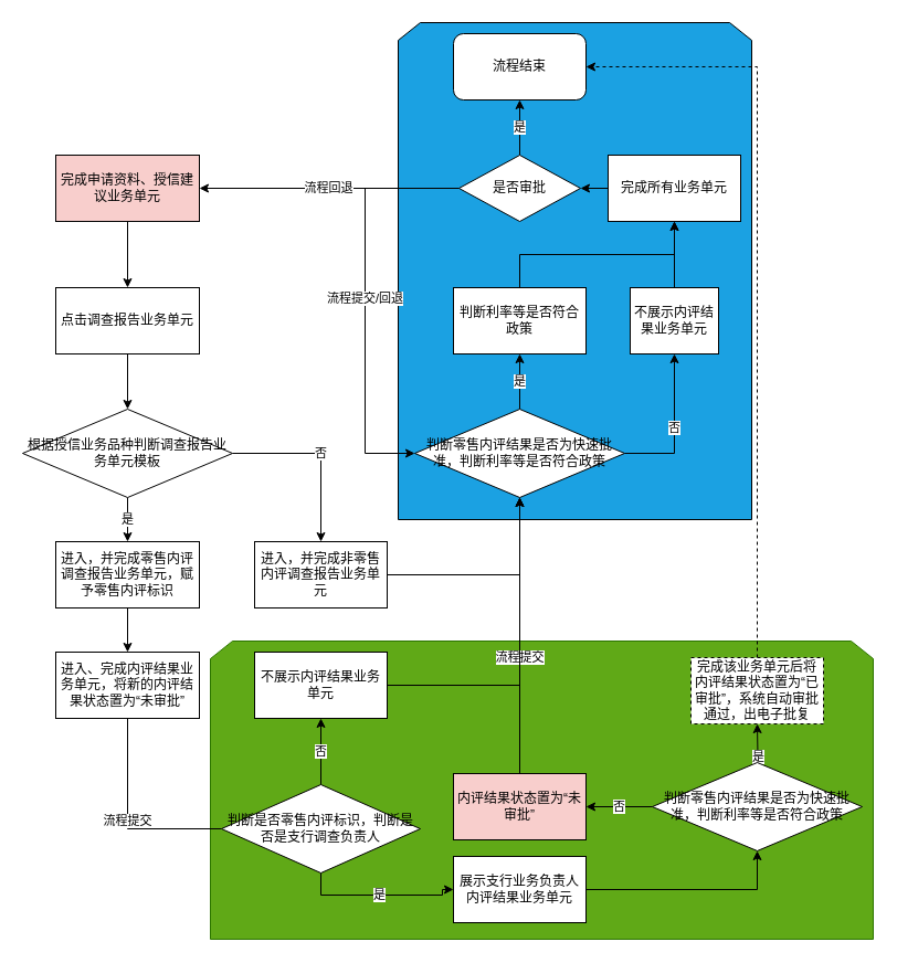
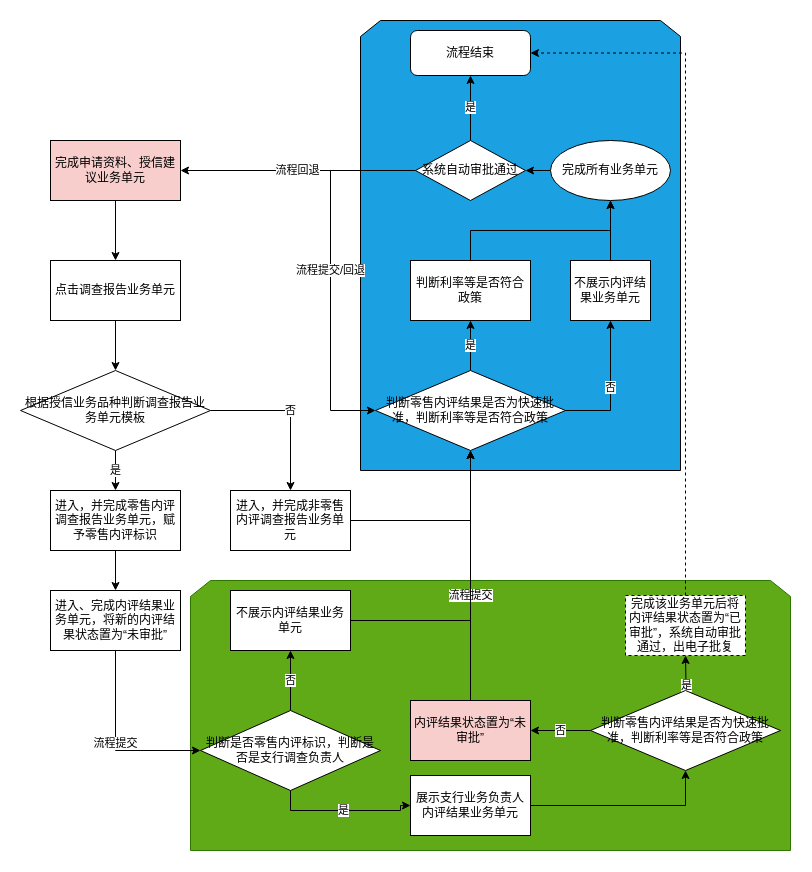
  <mxCell id="0" />
  <mxCell id="1" parent="0" />
  <mxCell id="2" value="" style="shape=loopLimit;whiteSpace=wrap;html=1;strokeColor=#2D7600;strokeWidth=1;fillColor=#60a917;fontColor=#ffffff;" vertex="1" parent="1"><mxGeometry x="190" y="580" width="600" height="270" as="geometry" /></mxCell>
  <mxCell id="3" value="" style="shape=loopLimit;whiteSpace=wrap;html=1;textOpacity=0;fillColor=#1ba1e2;strokeColor=#000000;fontColor=#ffffff;strokeWidth=1;" vertex="1" parent="1"><mxGeometry x="360" width="320" height="450" as="geometry" y="20" /></mxCell>
  <mxCell id="4" value="" style="edgeStyle=orthogonalEdgeStyle;rounded=0;orthogonalLoop=1;jettySize=auto;html=1;" edge="1" parent="1" source="5" target="7"><mxGeometry relative="1" as="geometry" /></mxCell>
  <mxCell id="5" value="完成申请资料、授信建议业务单元" style="rounded=0;whiteSpace=wrap;html=1;fillColor=#f8cecc;" vertex="1" parent="1"><mxGeometry x="50" y="140" width="130" height="60" as="geometry" /></mxCell>
  <mxCell id="6" value="" style="edgeStyle=orthogonalEdgeStyle;rounded=0;orthogonalLoop=1;jettySize=auto;html=1;" edge="1" parent="1" source="7" target="10"><mxGeometry relative="1" as="geometry" /></mxCell>
  <mxCell id="7" value="点击调查报告业务单元" style="rounded=0;whiteSpace=wrap;html=1;" vertex="1" parent="1"><mxGeometry x="50" y="260" width="130" height="60" as="geometry" /></mxCell>
  <mxCell id="8" value="是&lt;br&gt;" style="edgeStyle=orthogonalEdgeStyle;rounded=0;orthogonalLoop=1;jettySize=auto;html=1;" edge="1" parent="1" source="10" target="12"><mxGeometry relative="1" as="geometry" /></mxCell>
  <mxCell id="9" value="否" style="edgeStyle=orthogonalEdgeStyle;rounded=0;orthogonalLoop=1;jettySize=auto;html=1;entryX=0.5;entryY=0;entryDx=0;entryDy=0;" edge="1" parent="1" source="10" target="31"><mxGeometry relative="1" as="geometry"><Array as="points"><mxPoint x="290" y="410" /></Array></mxGeometry></mxCell>
  <mxCell id="10" value="根据授信业务品种判断调查报告业务单元模板" style="rhombus;whiteSpace=wrap;html=1;" vertex="1" parent="1"><mxGeometry y="370" width="190" height="80" as="geometry" x="20" /></mxCell>
  <mxCell id="11" value="" style="edgeStyle=orthogonalEdgeStyle;rounded=0;orthogonalLoop=1;jettySize=auto;html=1;" edge="1" parent="1" source="12" target="14"><mxGeometry relative="1" as="geometry" /></mxCell>
  <mxCell id="12" value="进入，并完成零售内评调查报告业务单元，赋予零售内评标识" style="rounded=0;whiteSpace=wrap;html=1;" vertex="1" parent="1"><mxGeometry x="50" y="490" width="130" height="60" as="geometry" /></mxCell>
- <mxCell id="13" value="流程提交" style="edgeStyle=orthogonalEdgeStyle;rounded=0;orthogonalLoop=1;jettySize=auto;html=1;entryX=0;entryY=0.5;entryDx=0;entryDy=0;exitX=0.5;exitY=1;exitDx=0;exitDy=0;endArrow=none;" edge="1" parent="1" source="14" target="17"><mxGeometry relative="1" as="geometry"><mxPoint x="260" y="640" as="targetPoint" /></mxGeometry></mxCell>
+ <mxCell id="13" value="流程提交" style="edgeStyle=orthogonalEdgeStyle;rounded=0;orthogonalLoop=1;jettySize=auto;html=1;entryX=0;entryY=0.5;entryDx=0;entryDy=0;exitX=0.5;exitY=1;exitDx=0;exitDy=0;" edge="1" parent="1" source="14" target="17"><mxGeometry relative="1" as="geometry"><mxPoint x="260" y="640" as="targetPoint" /></mxGeometry></mxCell>
  <mxCell id="14" value="进入、完成内评结果业务单元，将新的内评结果状态置为“未审批”" style="rounded=0;whiteSpace=wrap;html=1;" vertex="1" parent="1"><mxGeometry x="50" y="590" width="130" height="60" as="geometry" /></mxCell>
  <mxCell id="15" value="是" style="edgeStyle=orthogonalEdgeStyle;rounded=0;orthogonalLoop=1;jettySize=auto;html=1;exitX=0.5;exitY=1;exitDx=0;exitDy=0;entryX=0;entryY=0.5;entryDx=0;entryDy=0;" edge="1" parent="1" source="17" target="23"><mxGeometry relative="1" as="geometry" /></mxCell>
  <mxCell id="16" value="否" style="edgeStyle=orthogonalEdgeStyle;rounded=0;orthogonalLoop=1;jettySize=auto;html=1;exitX=0.5;exitY=0;exitDx=0;exitDy=0;entryX=0.5;entryY=1;entryDx=0;entryDy=0;" edge="1" parent="1" source="17" target="21"><mxGeometry relative="1" as="geometry" /></mxCell>
  <mxCell id="17" value="判断是否零售内评标识，判断是否是支行调查负责人" style="rhombus;whiteSpace=wrap;html=1;" vertex="1" parent="1"><mxGeometry x="200" y="710" width="180" height="80" as="geometry" /></mxCell>
  <mxCell id="18" style="edgeStyle=orthogonalEdgeStyle;rounded=0;orthogonalLoop=1;jettySize=auto;html=1;exitX=0.5;exitY=0;exitDx=0;exitDy=0;entryX=0.5;entryY=1;entryDx=0;entryDy=0;" edge="1" parent="1" source="19" target="40"><mxGeometry relative="1" as="geometry" /></mxCell>
  <mxCell id="19" value="不展示内评结果业务单元" style="rounded=0;whiteSpace=wrap;html=1;" vertex="1" parent="1"><mxGeometry x="570" y="260" width="80" height="60" as="geometry" /></mxCell>
  <mxCell id="20" value="流程提交" style="edgeStyle=orthogonalEdgeStyle;rounded=0;orthogonalLoop=1;jettySize=auto;html=1;entryX=0.5;entryY=1;entryDx=0;entryDy=0;exitX=1;exitY=0.5;exitDx=0;exitDy=0;" edge="1" parent="1" source="21" target="34"><mxGeometry relative="1" as="geometry"><mxPoint x="360" y="590" as="targetPoint" /></mxGeometry></mxCell>
  <mxCell id="21" value="不展示内评结果业务单元" style="rounded=0;whiteSpace=wrap;html=1;" vertex="1" parent="1"><mxGeometry x="230" y="590" width="120" height="60" as="geometry" /></mxCell>
  <mxCell id="22" value="" style="edgeStyle=orthogonalEdgeStyle;rounded=0;orthogonalLoop=1;jettySize=auto;html=1;entryX=0.5;entryY=1;entryDx=0;entryDy=0;exitX=1;exitY=0.5;exitDx=0;exitDy=0;" edge="1" parent="1" source="23" target="26"><mxGeometry relative="1" as="geometry"><mxPoint x="740" y="695" as="targetPoint" /></mxGeometry></mxCell>
  <mxCell id="23" value="展示支行业务负责人内评结果业务单元" style="rounded=0;whiteSpace=wrap;html=1;" vertex="1" parent="1"><mxGeometry x="410" y="775" width="120" height="60" as="geometry" /></mxCell>
  <mxCell id="24" value="是" style="edgeStyle=orthogonalEdgeStyle;rounded=0;orthogonalLoop=1;jettySize=auto;html=1;exitX=0.5;exitY=0;exitDx=0;exitDy=0;" edge="1" parent="1" target="28"><mxGeometry relative="1" as="geometry"><mxPoint x="685" y="715" as="sourcePoint" /></mxGeometry></mxCell>
  <mxCell id="25" value="否" style="edgeStyle=orthogonalEdgeStyle;rounded=0;orthogonalLoop=1;jettySize=auto;html=1;entryX=1;entryY=0.5;entryDx=0;entryDy=0;" edge="1" parent="1" source="26" target="36"><mxGeometry relative="1" as="geometry"><mxPoint x="565" y="655" as="targetPoint" /></mxGeometry></mxCell>
  <mxCell id="26" value="判断零售内评结果是否为快速批准，判断利率等是否符合政策" style="rhombus;whiteSpace=wrap;html=1;" vertex="1" parent="1"><mxGeometry x="590" y="690" width="190" height="80" as="geometry" /></mxCell>
  <mxCell id="27" style="edgeStyle=orthogonalEdgeStyle;rounded=0;orthogonalLoop=1;jettySize=auto;html=1;exitX=0.5;exitY=0;exitDx=0;exitDy=0;entryX=1;entryY=0.5;entryDx=0;entryDy=0;dashed=1;" edge="1" parent="1" source="28" target="29"><mxGeometry relative="1" as="geometry" /></mxCell>
  <mxCell id="28" value="完成该业务单元后将内评结果状态置为“已审批”，系统自动审批通过，出电子批复" style="rounded=0;whiteSpace=wrap;html=1;dashed=1;" vertex="1" parent="1"><mxGeometry x="625" y="595" width="120" height="60" as="geometry" /></mxCell>
- <mxCell id="29" value="流程结束" style="rounded=1;whiteSpace=wrap;html=1;" vertex="1" parent="1"><mxGeometry x="410" y="30" width="120" height="60" as="geometry" /></mxCell>
+ <mxCell id="29" value="流程结束" style="rounded=1;whiteSpace=wrap;html=1;" vertex="1" parent="1"><mxGeometry x="410" y="30" width="120" height="45" as="geometry" /></mxCell>
  <mxCell id="30" style="edgeStyle=orthogonalEdgeStyle;rounded=0;orthogonalLoop=1;jettySize=auto;html=1;exitX=1;exitY=0.5;exitDx=0;exitDy=0;entryX=0.5;entryY=1;entryDx=0;entryDy=0;" edge="1" parent="1" source="31" target="34"><mxGeometry relative="1" as="geometry" /></mxCell>
  <mxCell id="31" value="进入，并完成非零售内评调查报告业务单元" style="rounded=0;whiteSpace=wrap;html=1;" vertex="1" parent="1"><mxGeometry x="230" y="490" width="120" height="60" as="geometry" /></mxCell>
  <mxCell id="32" value="是" style="edgeStyle=orthogonalEdgeStyle;rounded=0;orthogonalLoop=1;jettySize=auto;html=1;exitX=0.5;exitY=0;exitDx=0;exitDy=0;entryX=0.5;entryY=1;entryDx=0;entryDy=0;" edge="1" parent="1" source="34" target="38"><mxGeometry relative="1" as="geometry" /></mxCell>
  <mxCell id="33" value="否" style="edgeStyle=orthogonalEdgeStyle;rounded=0;orthogonalLoop=1;jettySize=auto;html=1;exitX=1;exitY=0.5;exitDx=0;exitDy=0;entryX=0.5;entryY=1;entryDx=0;entryDy=0;" edge="1" parent="1" source="34" target="19"><mxGeometry relative="1" as="geometry" /></mxCell>
  <mxCell id="34" value="判断零售内评结果是否为快速批准，判断利率等是否符合政策" style="rhombus;whiteSpace=wrap;html=1;" vertex="1" parent="1"><mxGeometry x="375" y="370" width="190" height="80" as="geometry" /></mxCell>
  <mxCell id="35" style="edgeStyle=orthogonalEdgeStyle;rounded=0;orthogonalLoop=1;jettySize=auto;html=1;entryX=0.5;entryY=1;entryDx=0;entryDy=0;exitX=0.5;exitY=0;exitDx=0;exitDy=0;" edge="1" parent="1" source="36" target="34"><mxGeometry relative="1" as="geometry" /></mxCell>
  <mxCell id="36" value="内评结果状态置为“未审批”" style="rounded=0;whiteSpace=wrap;html=1;fillColor=#f8cecc;" vertex="1" parent="1"><mxGeometry x="410" y="700" width="120" height="60" as="geometry" /></mxCell>
  <mxCell id="37" style="edgeStyle=orthogonalEdgeStyle;rounded=0;orthogonalLoop=1;jettySize=auto;html=1;exitX=0.5;exitY=0;exitDx=0;exitDy=0;entryX=0.5;entryY=1;entryDx=0;entryDy=0;" edge="1" parent="1" source="38" target="40"><mxGeometry relative="1" as="geometry" /></mxCell>
  <mxCell id="38" value="判断利率等是否符合政策" style="rounded=0;whiteSpace=wrap;html=1;" vertex="1" parent="1"><mxGeometry x="410" y="260" width="120" height="60" as="geometry" /></mxCell>
  <mxCell id="39" value="" style="edgeStyle=orthogonalEdgeStyle;rounded=0;orthogonalLoop=1;jettySize=auto;html=1;entryX=1;entryY=0.5;entryDx=0;entryDy=0;" edge="1" parent="1" source="40" target="44"><mxGeometry relative="1" as="geometry" /></mxCell>
- <mxCell id="40" value="完成所有业务单元" style="rounded=0;whiteSpace=wrap;html=1;" vertex="1" parent="1"><mxGeometry x="550" y="140" width="120" height="60" as="geometry" /></mxCell>
+ <mxCell id="40" value="完成所有业务单元" style="ellipse;whiteSpace=wrap;html=1;" vertex="1" parent="1"><mxGeometry x="550" y="140" width="120" height="60" as="geometry" /></mxCell>
  <mxCell id="41" value="是" style="edgeStyle=orthogonalEdgeStyle;rounded=0;orthogonalLoop=1;jettySize=auto;html=1;" edge="1" parent="1" source="44" target="29"><mxGeometry relative="1" as="geometry" /></mxCell>
  <mxCell id="42" value="流程回退" style="edgeStyle=orthogonalEdgeStyle;rounded=0;orthogonalLoop=1;jettySize=auto;html=1;exitX=0;exitY=0.5;exitDx=0;exitDy=0;" edge="1" parent="1" source="44" target="5"><mxGeometry relative="1" as="geometry" /></mxCell>
  <mxCell id="43" value="流程提交/回退" style="edgeStyle=orthogonalEdgeStyle;rounded=0;orthogonalLoop=1;jettySize=auto;html=1;exitX=0;exitY=0.5;exitDx=0;exitDy=0;entryX=0;entryY=0.5;entryDx=0;entryDy=0;" edge="1" parent="1" source="44" target="34"><mxGeometry relative="1" as="geometry"><Array as="points"><mxPoint x="330" y="170" /><mxPoint x="330" y="410" /></Array></mxGeometry></mxCell>
- <mxCell id="44" value="是否审批" style="rhombus;whiteSpace=wrap;html=1;" vertex="1" parent="1"><mxGeometry x="415" y="140" width="110" height="60" as="geometry" /></mxCell>
+ <mxCell id="44" value="系统自动审批通过" style="rhombus;whiteSpace=wrap;html=1;" vertex="1" parent="1"><mxGeometry x="415" y="140" width="110" height="60" as="geometry" /></mxCell>
